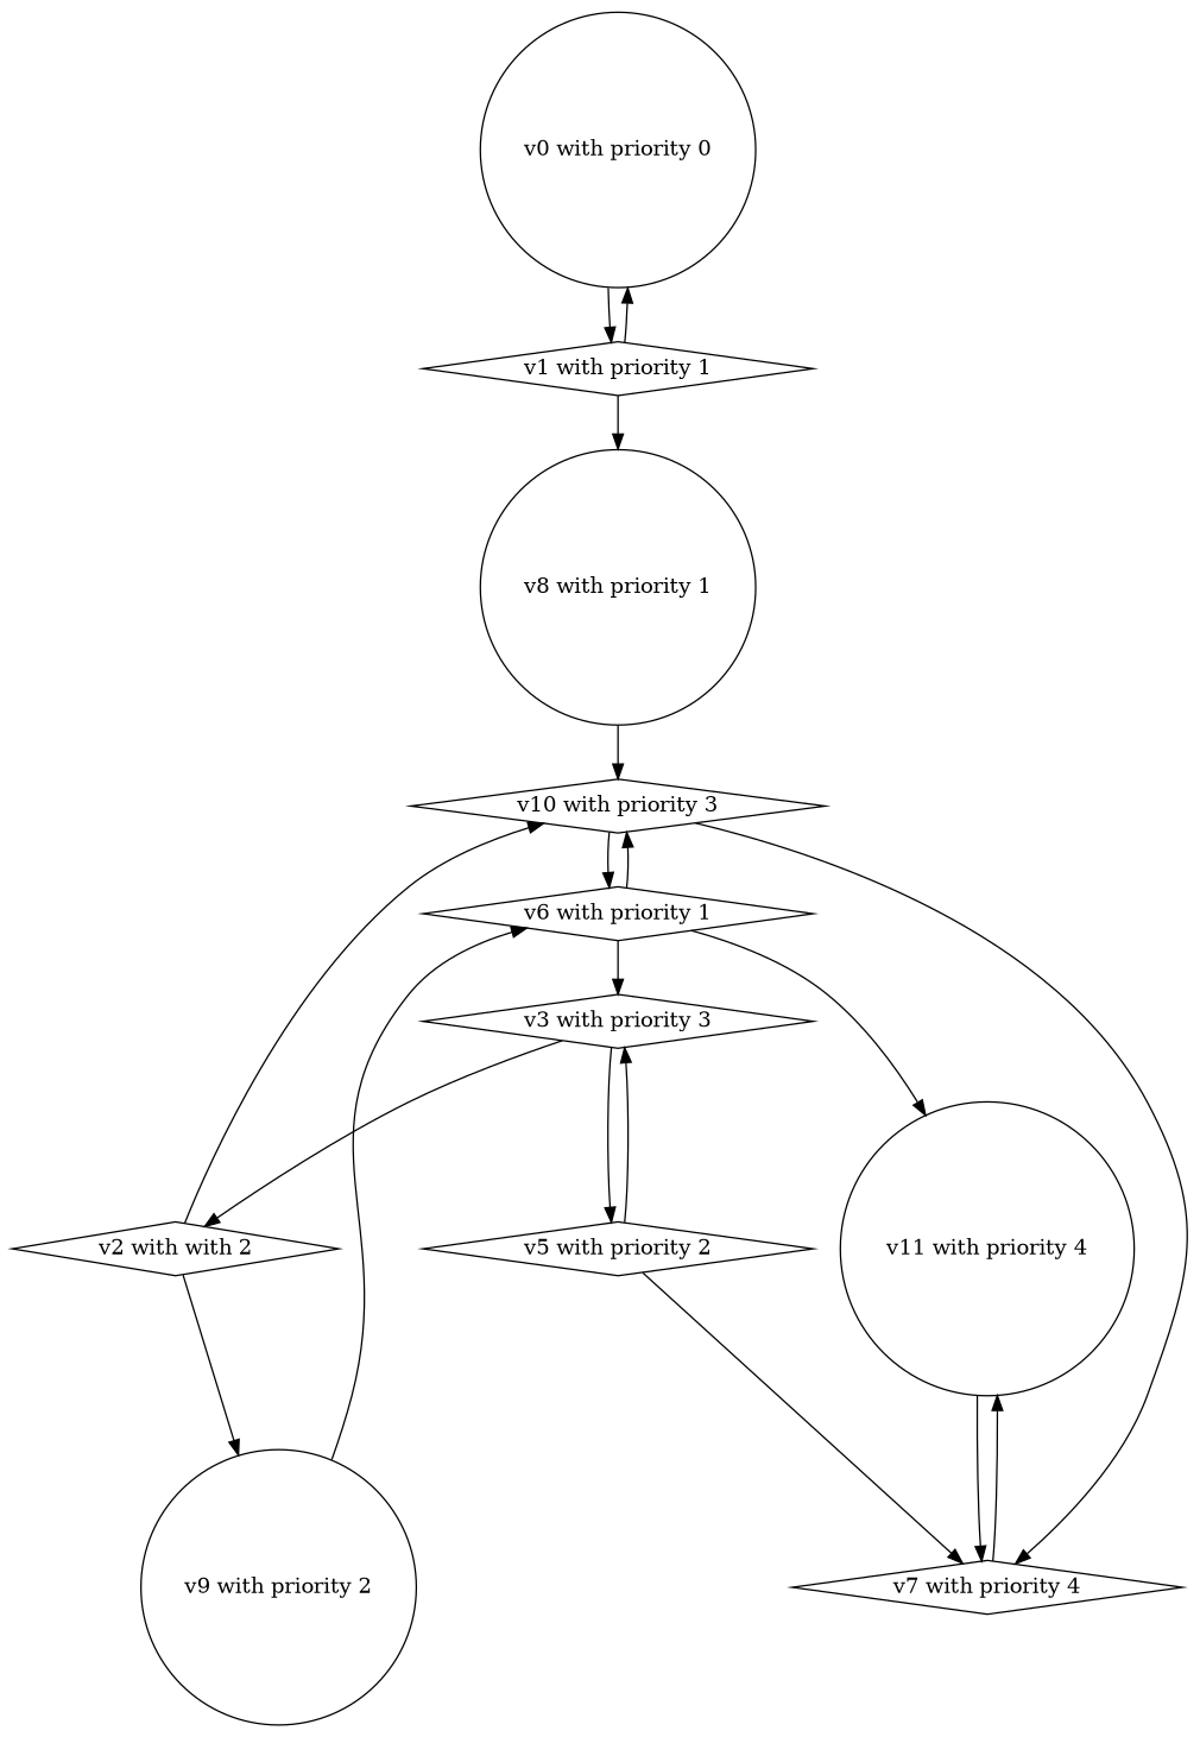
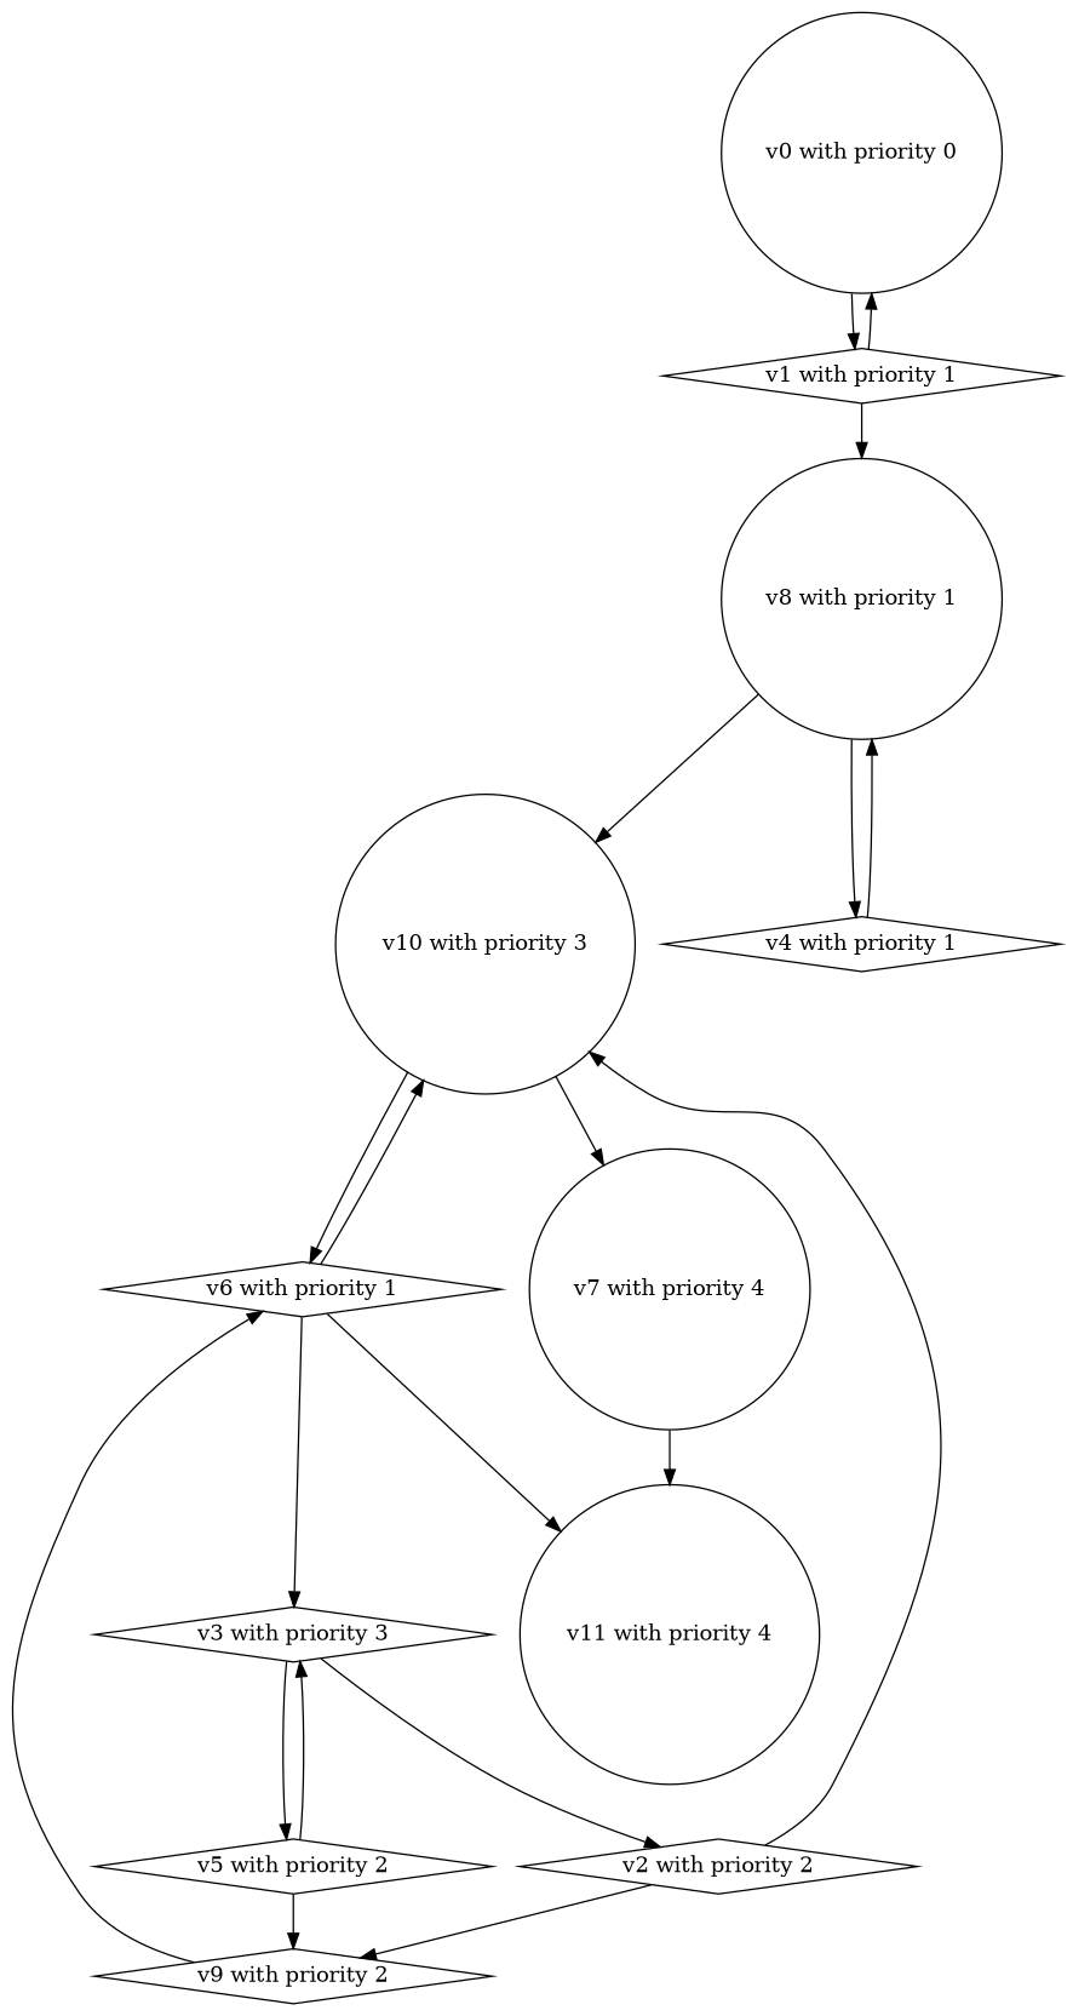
  digraph {
    node [shape=diamond]
    n1 [label="v0 with priority 0" shape=circle]
    n2 [label="v1 with priority 1"]
    n3 [label="v8 with priority 1" shape=circle]
-   n4 [label="v10 with priority 3"]
-   n6 [label="v2 with with 2"]
-   n7 [label="v9 with priority 2" shape=circle]
+   n4 [label="v10 with priority 3" shape=circle]
+   n5 [label="v4 with priority 1"]
+   n6 [label="v2 with priority 2"]
+   n7 [label="v9 with priority 2"]
    n8 [label="v6 with priority 1"]
-   n9 [label="v7 with priority 4"]
+   n9 [label="v7 with priority 4" shape=circle]
    n10 [label="v3 with priority 3"]
    n11 [label="v5 with priority 2"]
    n12 [label="v11 with priority 4" shape=circle]
    n1 -> n2
    n2 -> n1
    n2 -> n3
    n3 -> n4
+   n3 -> n5
    n4 -> n8
    n4 -> n9
+   n5 -> n3
    n6 -> n4
    n6 -> n7
    n7 -> n8
    n8 -> n4
    n8 -> n10
    n8 -> n12
    n9 -> n12
    n10 -> n6
    n10 -> n11
-   n11 -> n9
+   n11 -> n7
    n11 -> n10
-   n12 -> n9
  }
